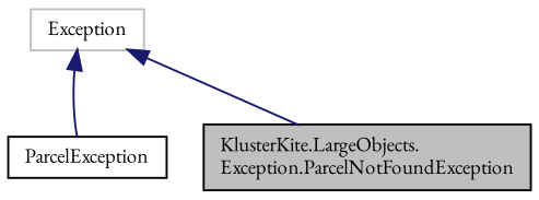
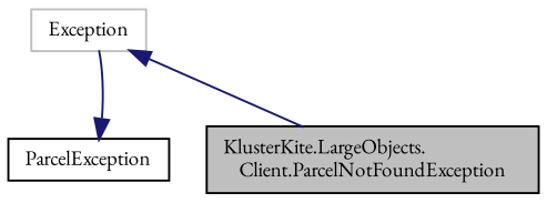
  digraph {
    fontname="EB Garamond"
    node [color=black fillcolor=white fontname="EB Garamond" fontsize=10 shape=record style=filled]
    edge [color=midnightblue dir=back fontname="EB Garamond" fontsize=10 labelfontname=Helvetica labelfontsize=10 style=solid]
-   n1 [fillcolor=grey75 fontcolor=black height=0.2 label="KlusterKite.LargeObjects.\lException.ParcelNotFoundException" width=0.4]
+   n1 [fillcolor=grey75 fontcolor=black height=0.2 label="KlusterKite.LargeObjects.\lClient.ParcelNotFoundException" width=0.4]
    n2 [height=0.2 label=ParcelException width=0.4]
    n3 [color=grey75 height=0.2 label=Exception width=0.4]
    n3 -> n1
-   n3 -> n2
+   n2 -> n3
  }
